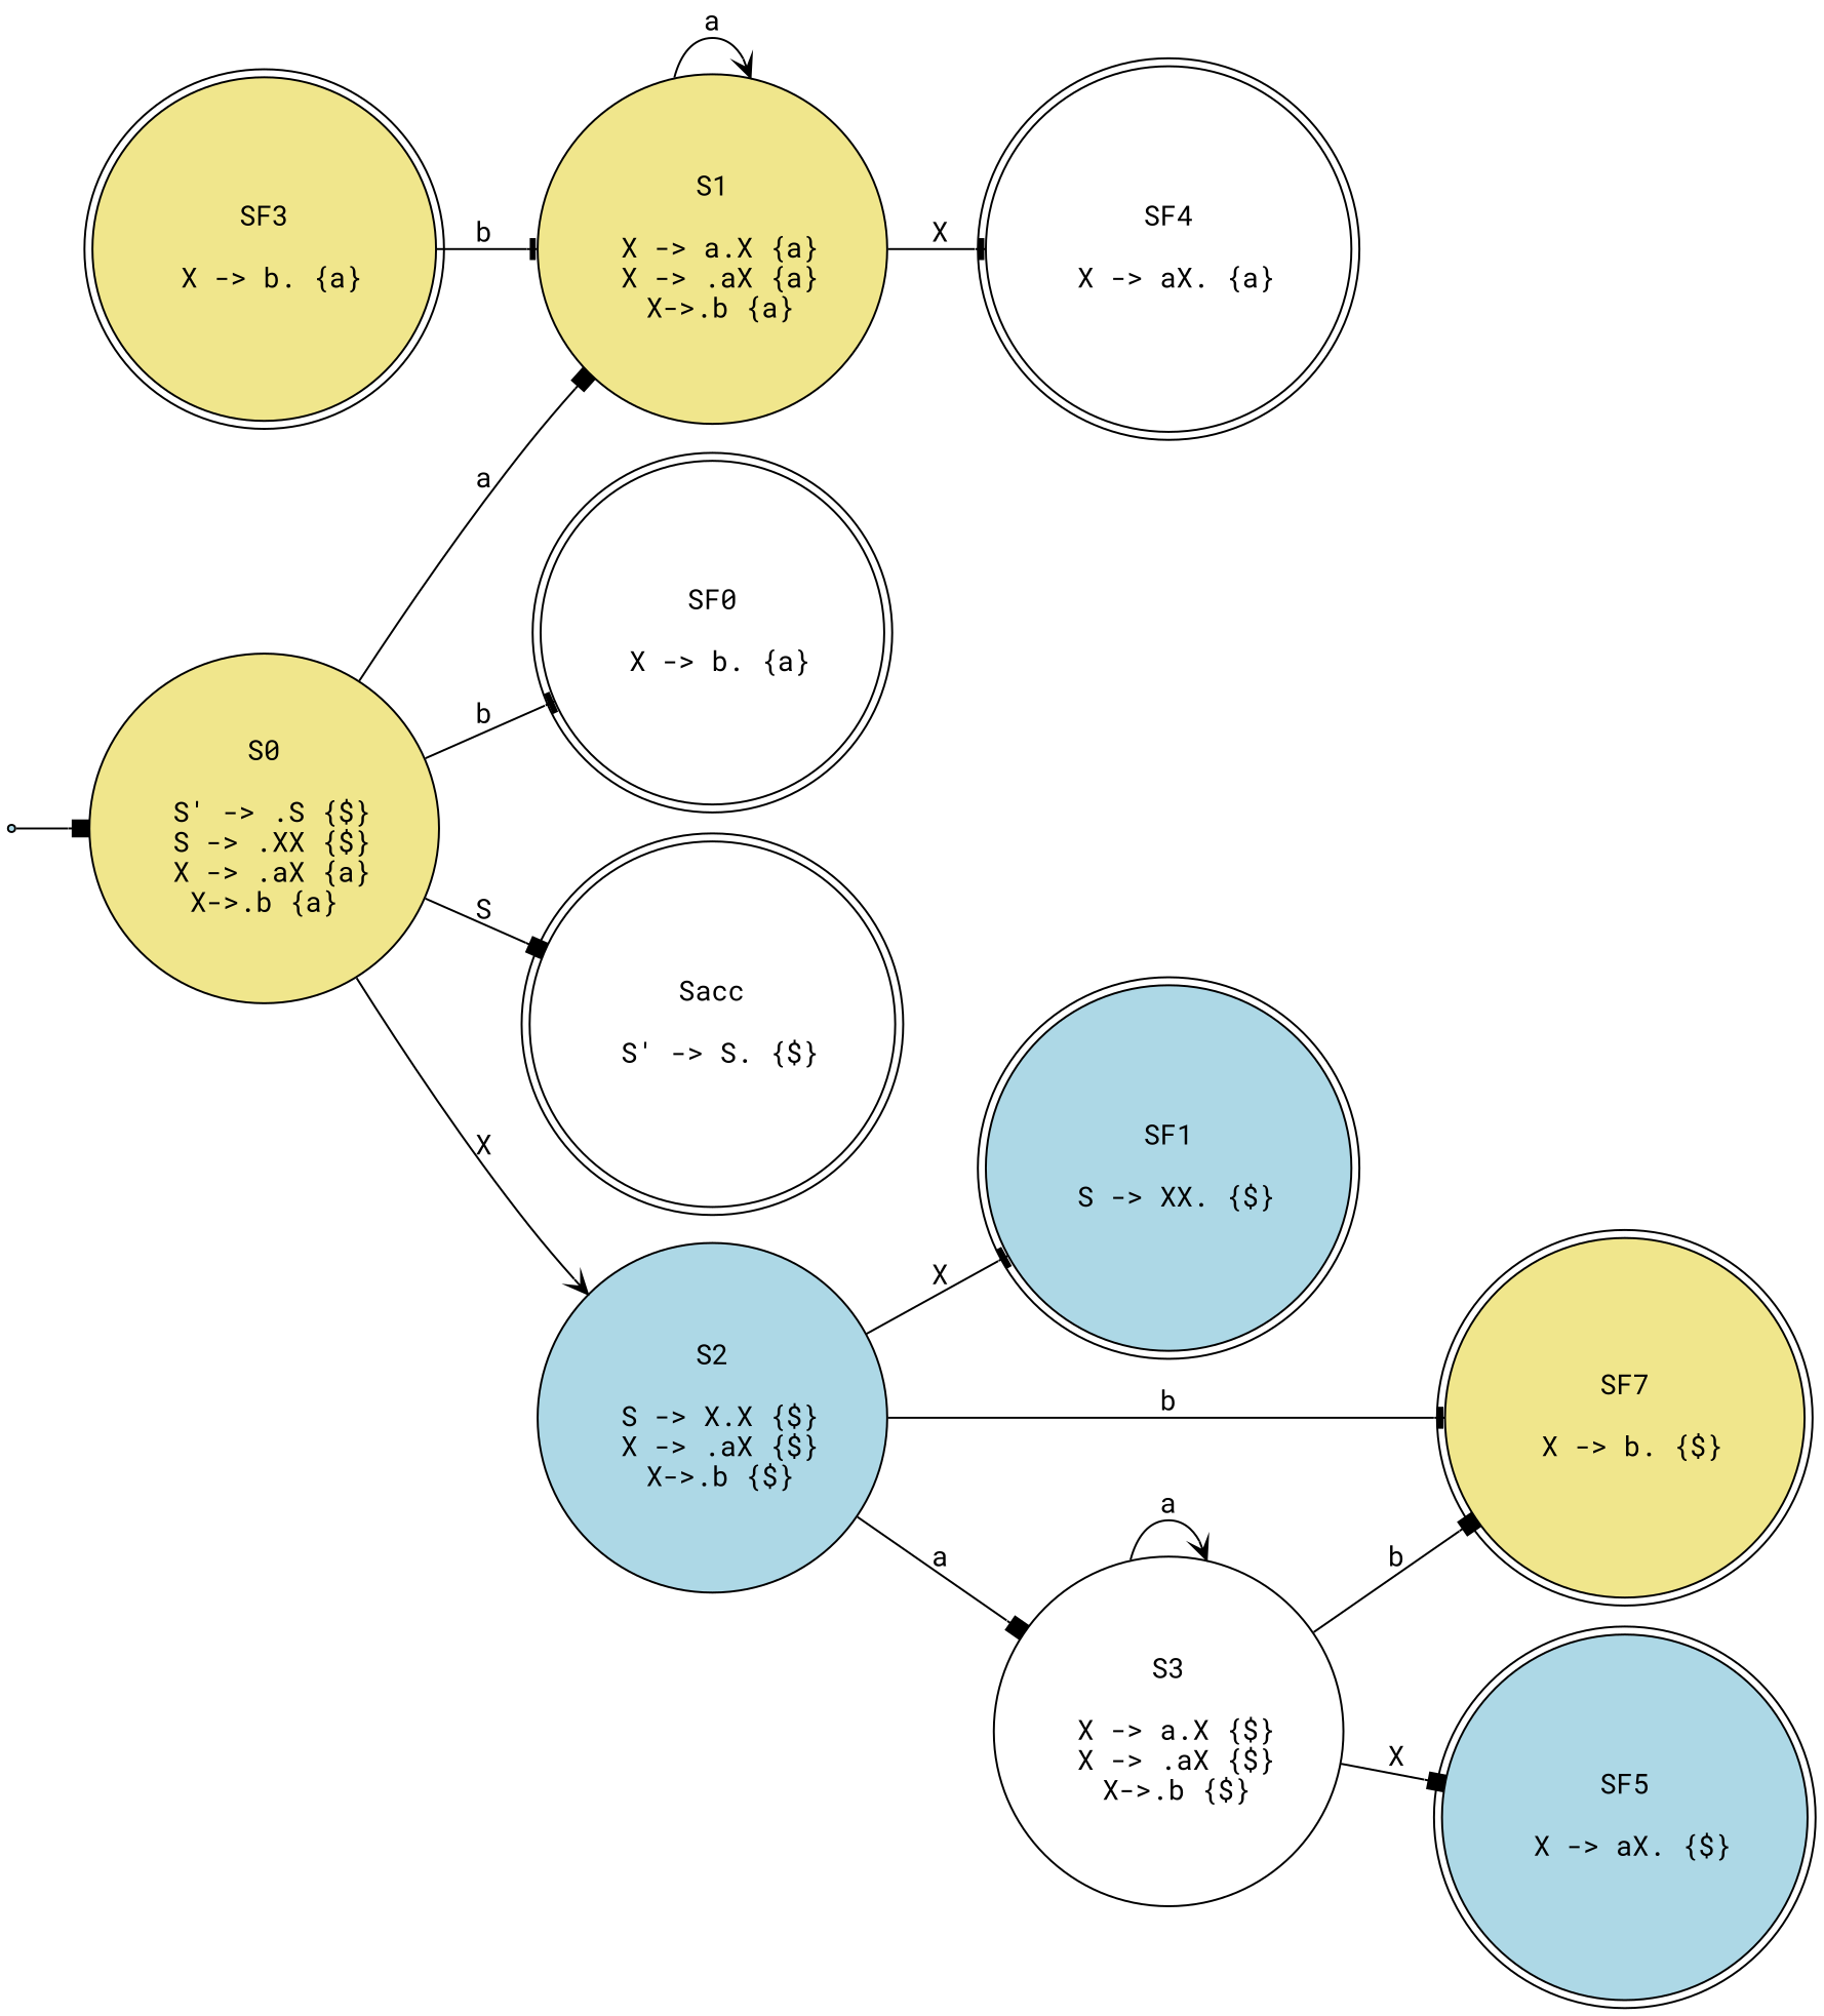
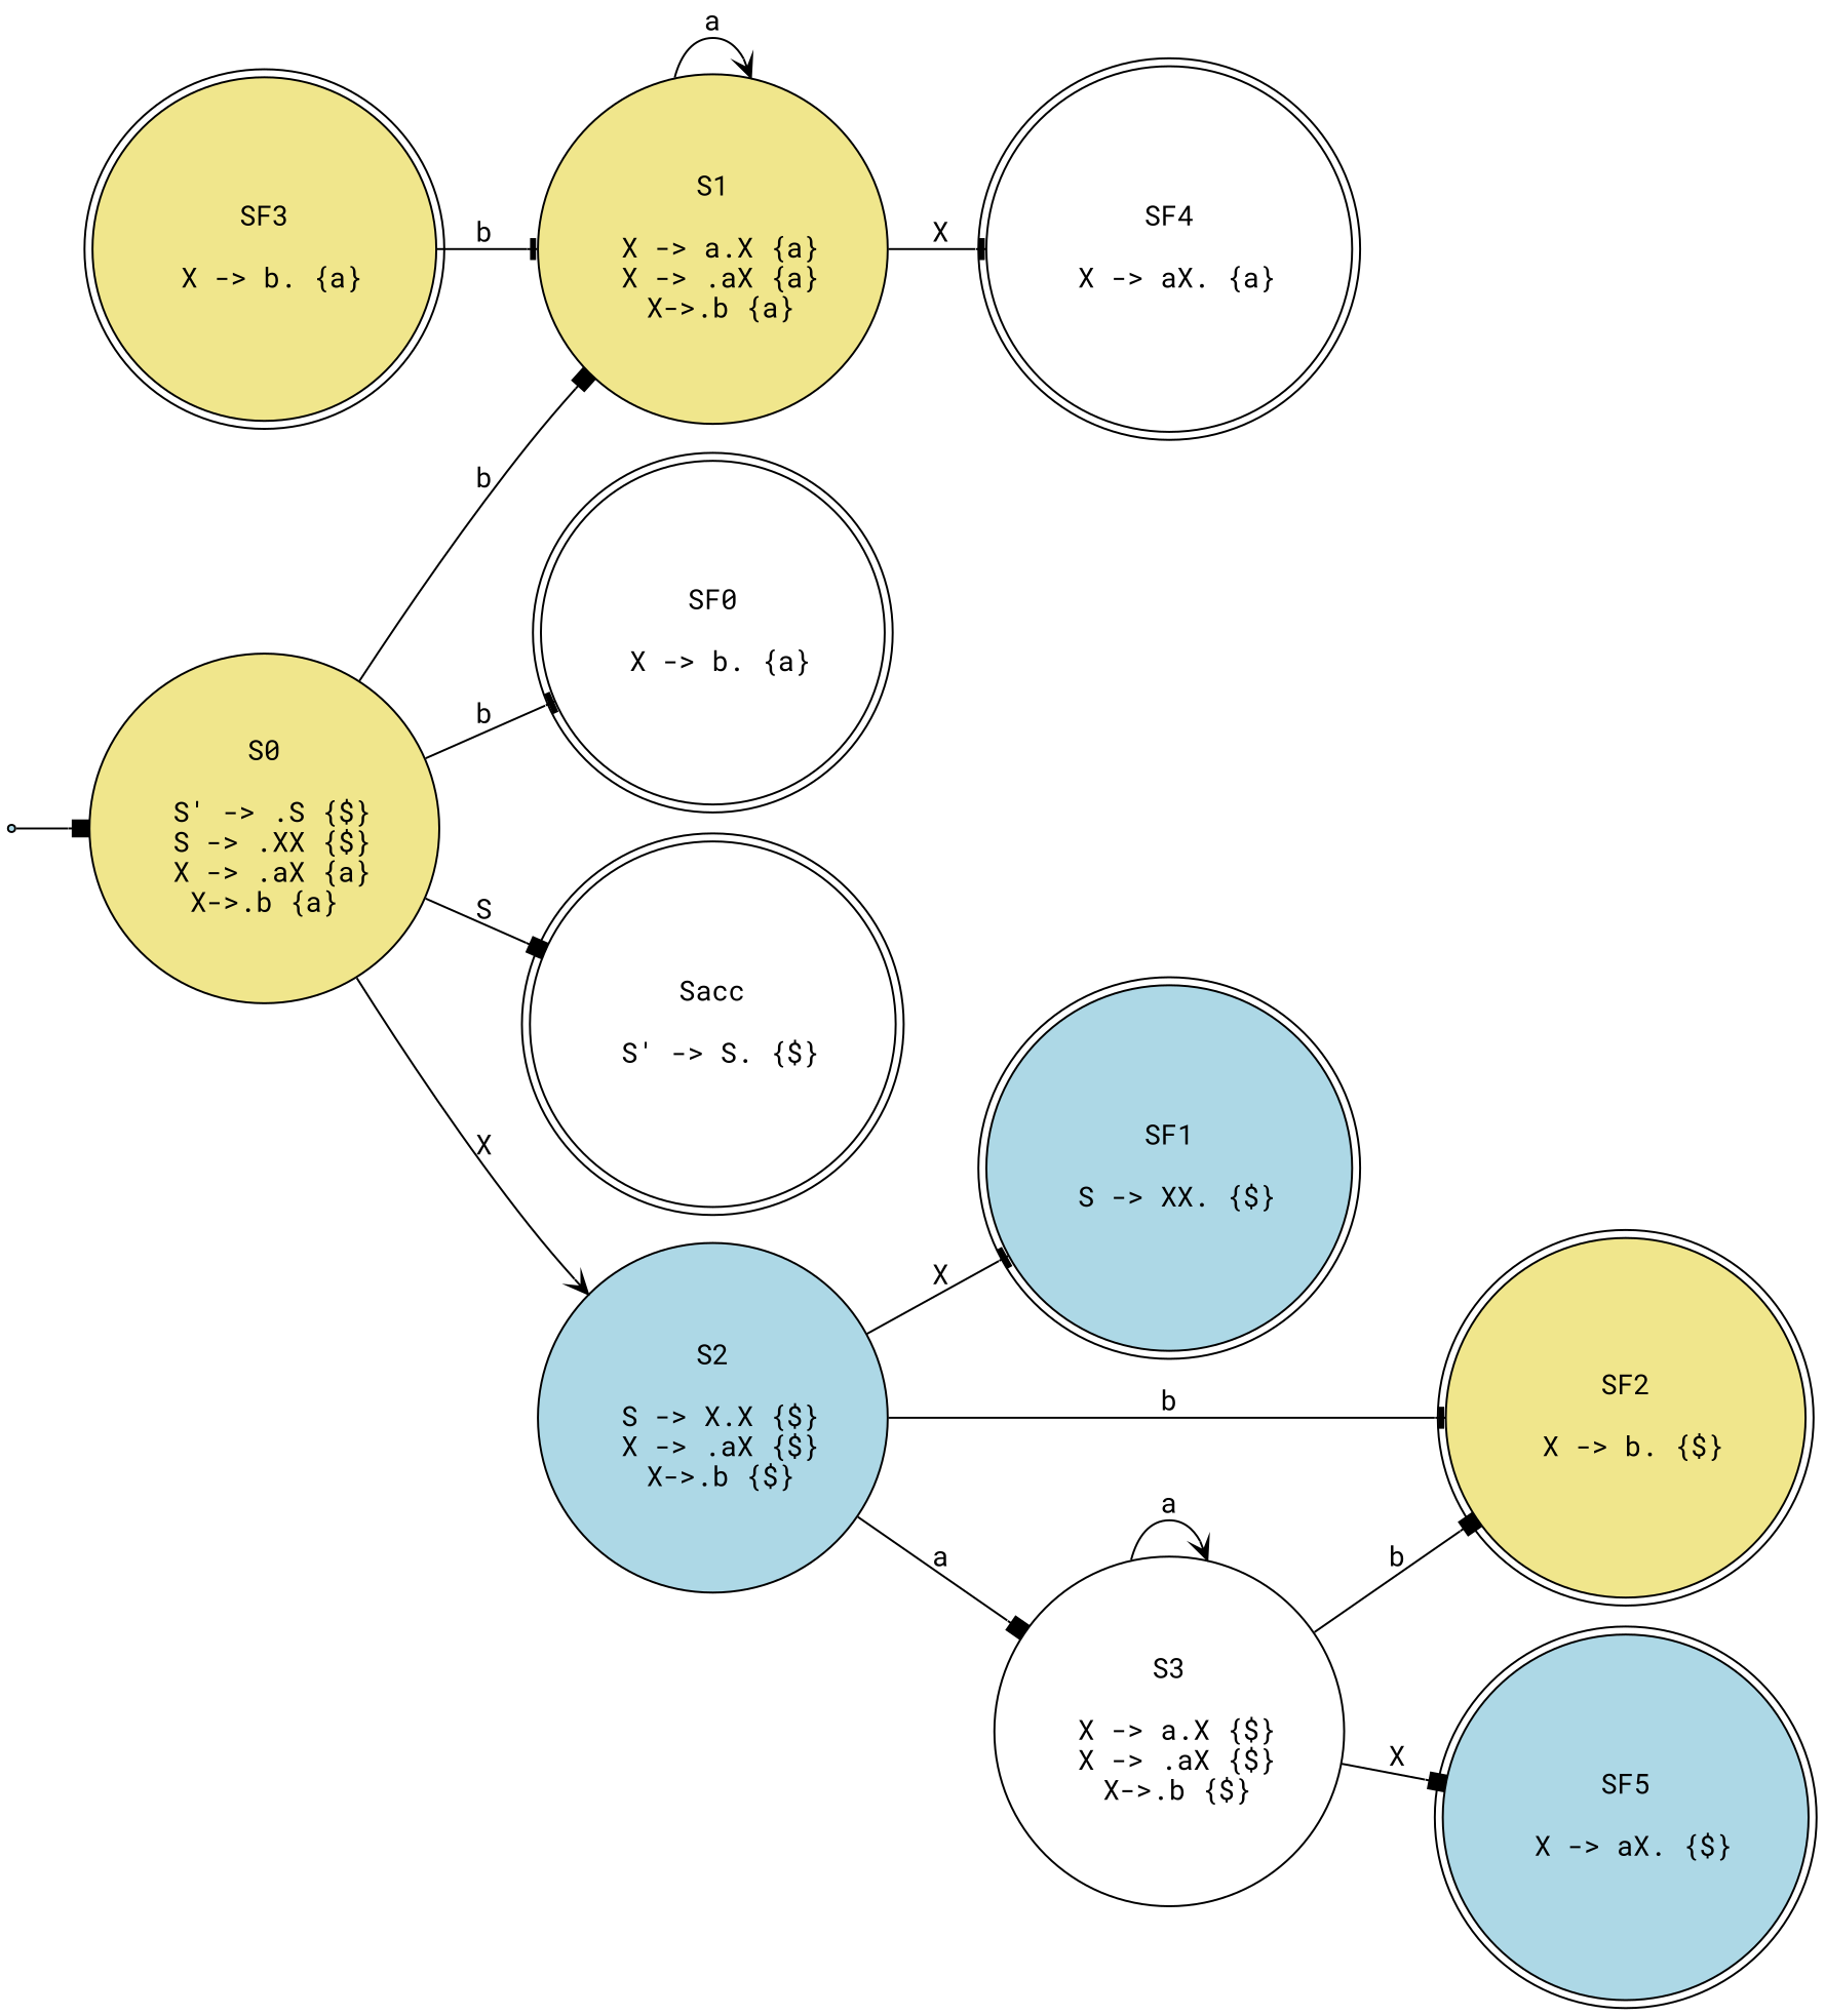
  digraph {
    fontname="Roboto Mono"
    rankdir=LR
    node [fillcolor=white fontname="Roboto Mono" shape=doublecircle style=filled]
    edge [arrowhead=box fontname="Roboto Mono"]
    n1 [label="SF0\n\n X -> b. {a}"]
    n2 [fillcolor=lightblue label="SF1\n\n S -> XX. {$}"]
-   n3 [fillcolor=khaki label="SF7\n\n X -> b. {$}"]
+   n3 [fillcolor=khaki label="SF2\n\n X -> b. {$}"]
    n4 [fillcolor=khaki label="SF3\n\n X -> b. {a}"]
    n5 [fillcolor=khaki label="S1\n\n X -> a.X {a}\n X -> .aX {a}\n X->.b {a}" shape=circle]
    n6 [label="SF4\n\n X -> aX. {a}"]
    n7 [fillcolor=lightblue label="SF5\n\n X -> aX. {$}"]
    n8 [label="Sacc\n\n S' -> S. {$}"]
    init [fillcolor=lightblue shape=point]
    n10 [fillcolor=khaki label="S0\n\n S' -> .S {$}\n S -> .XX {$}\n X -> .aX {a}\n X->.b {a} " shape=circle]
    n11 [fillcolor=lightblue label="S2\n\n S -> X.X {$}\n X -> .aX {$}\n X->.b {$}" shape=circle]
    n12 [label="S3\n\n X -> a.X {$}\n X -> .aX {$}\n X->.b {$}" shape=circle]
    n4 -> n5 [arrowhead=tee label=b]
    n5 -> n5 [arrowhead=vee label=a]
    n5 -> n6 [arrowhead=tee label=X]
    init -> n10
    n10 -> n1 [arrowhead=tee label=b]
-   n10 -> n5 [label=a]
+   n10 -> n5 [label=b]
    n10 -> n8 [label=S]
    n10 -> n11 [arrowhead=vee label=X]
    n11 -> n2 [arrowhead=tee label=X]
    n11 -> n3 [arrowhead=tee label=b]
    n11 -> n12 [label=a]
    n12 -> n3 [label=b]
    n12 -> n7 [label=X]
    n12 -> n12 [arrowhead=vee label=a]
  }
